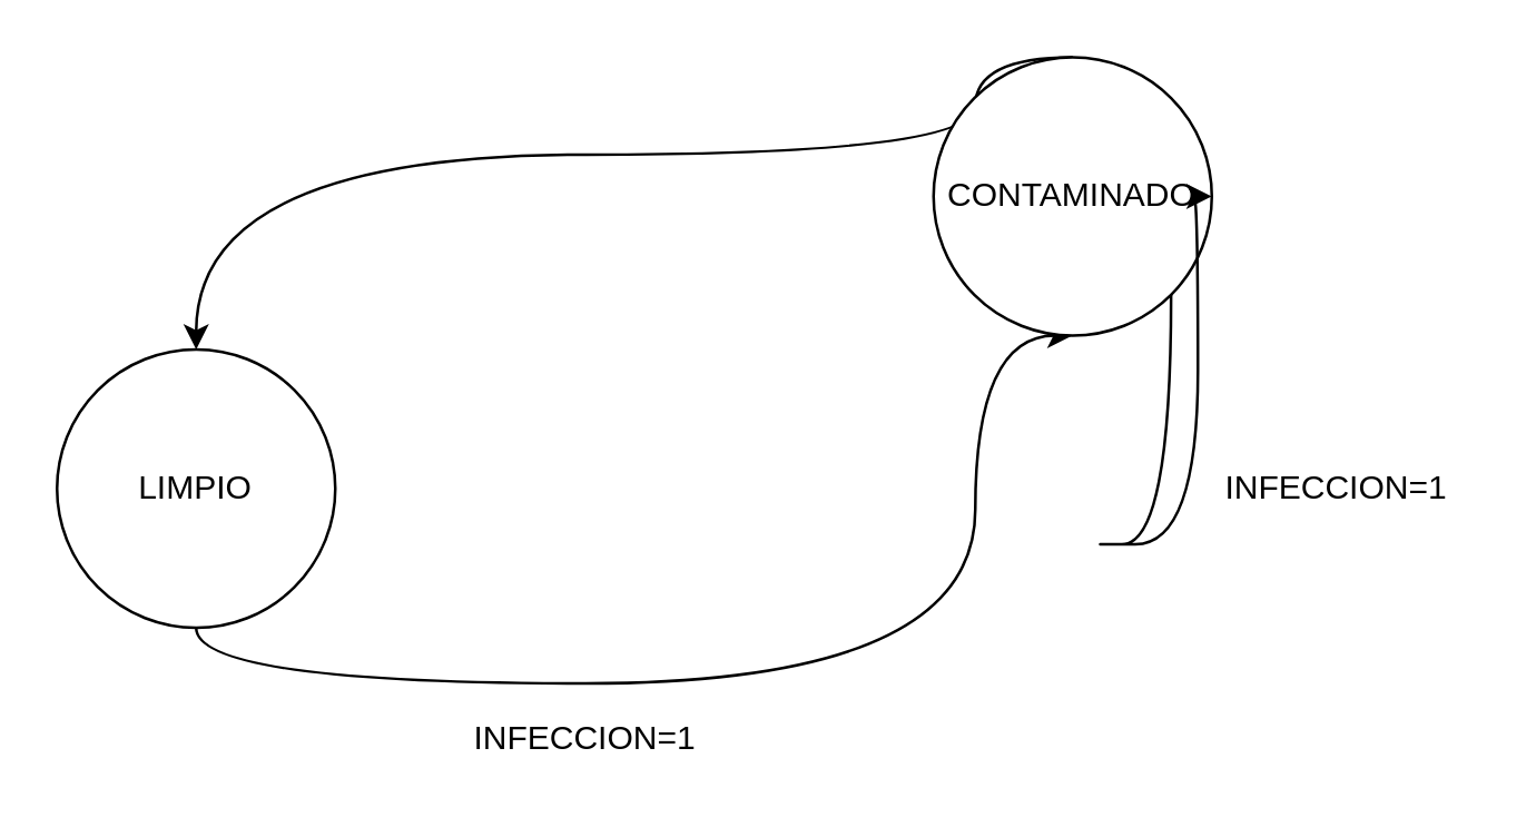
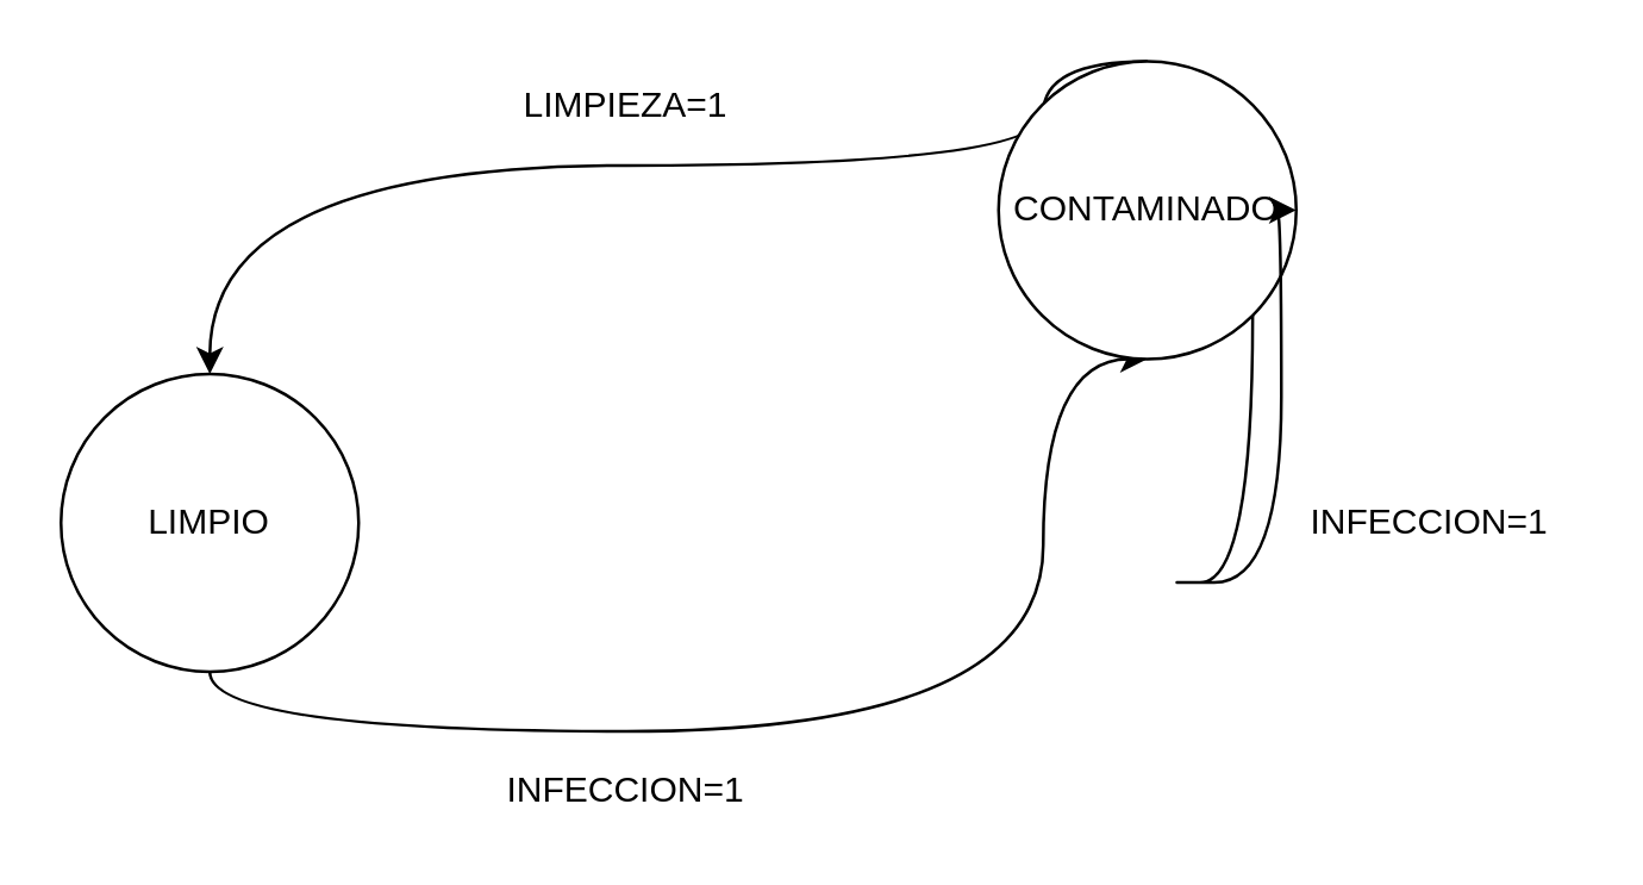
  <mxCell id="0" />
  <mxCell id="1" parent="0" />
  <mxCell id="2" style="edgeStyle=orthogonalEdgeStyle;curved=1;rounded=0;orthogonalLoop=1;jettySize=auto;html=1;exitX=0.5;exitY=1;exitDx=0;exitDy=0;entryX=0.5;entryY=1;entryDx=0;entryDy=0;" edge="1" parent="1" source="3" target="5"><mxGeometry relative="1" as="geometry"><Array as="points"><mxPoint x="70" y="245" /><mxPoint x="350" y="245" /></Array></mxGeometry></mxCell>
  <mxCell id="3" value="LIMPIO" style="ellipse;whiteSpace=wrap;html=1;aspect=fixed;" vertex="1" parent="1"><mxGeometry x="20" y="125" width="100" height="100" as="geometry" /></mxCell>
  <mxCell id="4" style="edgeStyle=orthogonalEdgeStyle;curved=1;rounded=0;orthogonalLoop=1;jettySize=auto;html=1;exitX=0.5;exitY=0;exitDx=0;exitDy=0;entryX=0.5;entryY=0;entryDx=0;entryDy=0;" edge="1" parent="1" source="5" target="3"><mxGeometry relative="1" as="geometry"><Array as="points"><mxPoint x="350" y="55" /><mxPoint x="70" y="55" /></Array></mxGeometry></mxCell>
  <mxCell id="5" value="CONTAMINADO" style="ellipse;whiteSpace=wrap;html=1;aspect=fixed;" vertex="1" parent="1"><mxGeometry x="335" y="20" width="100" height="100" as="geometry" /></mxCell>
+ <mxCell id="6" value="LIMPIEZA=1" style="text;html=1;strokeColor=none;fillColor=none;align=center;verticalAlign=middle;whiteSpace=wrap;rounded=0;" vertex="1" parent="1"><mxGeometry x="160" y="25" width="100" height="20" as="geometry" /></mxCell>
  <mxCell id="7" value="INFECCION=1" style="text;html=1;strokeColor=none;fillColor=none;align=center;verticalAlign=middle;whiteSpace=wrap;rounded=0;" vertex="1" parent="1"><mxGeometry x="160" y="255" width="100" height="20" as="geometry" /></mxCell>
  <mxCell id="8" style="edgeStyle=orthogonalEdgeStyle;curved=1;rounded=0;orthogonalLoop=1;jettySize=auto;html=1;exitX=1;exitY=1;exitDx=0;exitDy=0;entryX=1;entryY=0.5;entryDx=0;entryDy=0;" edge="1" parent="1" source="5" target="5"><mxGeometry relative="1" as="geometry"><Array as="points"><mxPoint x="385" y="195" /><mxPoint x="430" y="195" /><mxPoint x="430" y="155" /></Array></mxGeometry></mxCell>
  <mxCell id="9" value="INFECCION=1" style="text;html=1;strokeColor=none;fillColor=none;align=center;verticalAlign=middle;whiteSpace=wrap;rounded=0;" vertex="1" parent="1"><mxGeometry x="430" y="165" width="100" height="20" as="geometry" /></mxCell>
